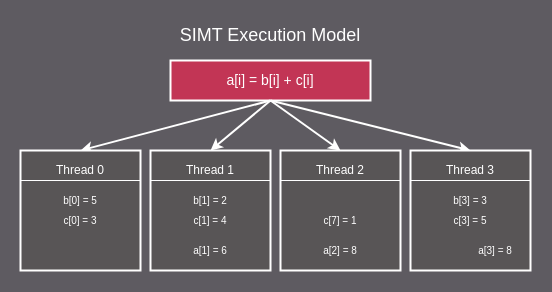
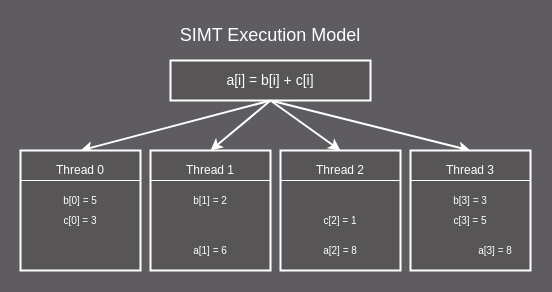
  <mxCell id="0" />
  <mxCell id="1" parent="0" />
  <mxCell id="2" value="SIMT Execution Model" style="text;html=1;strokeColor=none;fillColor=none;align=center;verticalAlign=middle;whiteSpace=wrap;rounded=0;fontSize=18;fontFamily=Arial;fontColor=#FFFFFF;" parent="1" vertex="1"><mxGeometry x="170" y="20" width="200" height="30" as="geometry" /></mxCell>
- <mxCell id="3" value="a[i] = b[i] + c[i]" style="rounded=0;whiteSpace=wrap;html=1;fillColor=#C23555;strokeColor=#FFFFFF;strokeWidth=2;fontFamily=Arial;fontSize=14;fontColor=#FFFFFF;" parent="1" vertex="1"><mxGeometry x="170" y="60" width="200" height="40" as="geometry" /></mxCell>
+ <mxCell id="3" value="a[i] = b[i] + c[i]" style="rounded=0;whiteSpace=wrap;html=1;fillColor=#585556;strokeColor=#FFFFFF;strokeWidth=2;fontFamily=Arial;fontSize=14;fontColor=#FFFFFF;" parent="1" vertex="1"><mxGeometry x="170" y="60" width="200" height="40" as="geometry" /></mxCell>
  <mxCell id="4" value="" style="endArrow=classic;html=1;strokeColor=#FFFFFF;strokeWidth=2;" parent="1" edge="1"><mxGeometry width="50" height="50" relative="1" as="geometry"><mxPoint x="270" y="100" as="sourcePoint" /><mxPoint x="80" y="150" as="targetPoint" /></mxGeometry></mxCell>
  <mxCell id="5" value="" style="endArrow=classic;html=1;strokeColor=#FFFFFF;strokeWidth=2;" parent="1" edge="1"><mxGeometry width="50" height="50" relative="1" as="geometry"><mxPoint x="270" y="100" as="sourcePoint" /><mxPoint x="210" y="150" as="targetPoint" /></mxGeometry></mxCell>
  <mxCell id="6" value="" style="endArrow=classic;html=1;strokeColor=#FFFFFF;strokeWidth=2;" parent="1" edge="1"><mxGeometry width="50" height="50" relative="1" as="geometry"><mxPoint x="270" y="100" as="sourcePoint" /><mxPoint x="340" y="150" as="targetPoint" /></mxGeometry></mxCell>
  <mxCell id="7" value="" style="endArrow=classic;html=1;strokeColor=#FFFFFF;strokeWidth=2;" parent="1" edge="1"><mxGeometry width="50" height="50" relative="1" as="geometry"><mxPoint x="270" y="100" as="sourcePoint" /><mxPoint x="470" y="150" as="targetPoint" /></mxGeometry></mxCell>
  <mxCell id="8" value="" style="rounded=0;whiteSpace=wrap;html=1;fillColor=#585556;strokeColor=#FFFFFF;strokeWidth=2;" parent="1" vertex="1"><mxGeometry x="20" y="150" width="120" height="120" as="geometry" /></mxCell>
  <mxCell id="9" value="Thread 0" style="text;html=1;strokeColor=none;fillColor=none;align=center;verticalAlign=middle;whiteSpace=wrap;rounded=0;fontSize=12;fontFamily=Arial;fontColor=#FFFFFF;" parent="1" vertex="1"><mxGeometry x="50" y="160" width="60" height="20" as="geometry" /></mxCell>
  <mxCell id="10" value="" style="endArrow=none;html=1;strokeColor=#FFFFFF;strokeWidth=1;" parent="1" edge="1"><mxGeometry width="50" height="50" relative="1" as="geometry"><mxPoint x="20" y="180" as="sourcePoint" /><mxPoint x="140" y="180" as="targetPoint" /></mxGeometry></mxCell>
  <mxCell id="11" value="b[0] = 5" style="text;html=1;strokeColor=none;fillColor=none;align=center;verticalAlign=middle;whiteSpace=wrap;rounded=0;fontSize=10;fontFamily=Arial;fontColor=#FFFFFF;" parent="1" vertex="1"><mxGeometry x="50" y="190" width="60" height="20" as="geometry" /></mxCell>
  <mxCell id="12" value="c[0] = 3" style="text;html=1;strokeColor=none;fillColor=none;align=center;verticalAlign=middle;whiteSpace=wrap;rounded=0;fontSize=10;fontFamily=Arial;fontColor=#FFFFFF;" parent="1" vertex="1"><mxGeometry x="50" y="210" width="60" height="20" as="geometry" /></mxCell>
  <mxCell id="13" value="" style="rounded=0;whiteSpace=wrap;html=1;fillColor=#585556;strokeColor=#FFFFFF;strokeWidth=2;" parent="1" vertex="1"><mxGeometry x="150" y="150" width="120" height="120" as="geometry" /></mxCell>
  <mxCell id="14" value="Thread 1" style="text;html=1;strokeColor=none;fillColor=none;align=center;verticalAlign=middle;whiteSpace=wrap;rounded=0;fontSize=12;fontFamily=Arial;fontColor=#FFFFFF;" parent="1" vertex="1"><mxGeometry x="180" y="160" width="60" height="20" as="geometry" /></mxCell>
  <mxCell id="15" value="" style="endArrow=none;html=1;strokeColor=#FFFFFF;strokeWidth=1;" parent="1" edge="1"><mxGeometry width="50" height="50" relative="1" as="geometry"><mxPoint x="150" y="180" as="sourcePoint" /><mxPoint x="270" y="180" as="targetPoint" /></mxGeometry></mxCell>
  <mxCell id="16" value="b[1] = 2" style="text;html=1;strokeColor=none;fillColor=none;align=center;verticalAlign=middle;whiteSpace=wrap;rounded=0;fontSize=10;fontFamily=Arial;fontColor=#FFFFFF;" parent="1" vertex="1"><mxGeometry x="180" y="190" width="60" height="20" as="geometry" /></mxCell>
- <mxCell id="17" value="c[1] = 4" style="text;html=1;strokeColor=none;fillColor=none;align=center;verticalAlign=middle;whiteSpace=wrap;rounded=0;fontSize=10;fontFamily=Arial;fontColor=#FFFFFF;" parent="1" vertex="1"><mxGeometry x="180" y="210" width="60" height="20" as="geometry" /></mxCell>
  <mxCell id="18" value="a[1] = 6" style="text;html=1;strokeColor=none;fillColor=none;align=center;verticalAlign=middle;whiteSpace=wrap;rounded=0;fontSize=10;fontFamily=Arial;fontColor=#FFFFFF;" parent="1" vertex="1"><mxGeometry x="180" y="240" width="60" height="20" as="geometry" /></mxCell>
  <mxCell id="19" value="" style="rounded=0;whiteSpace=wrap;html=1;fillColor=#585556;strokeColor=#FFFFFF;strokeWidth=2;" parent="1" vertex="1"><mxGeometry x="280" y="150" width="120" height="120" as="geometry" /></mxCell>
  <mxCell id="20" value="Thread 2" style="text;html=1;strokeColor=none;fillColor=none;align=center;verticalAlign=middle;whiteSpace=wrap;rounded=0;fontSize=12;fontFamily=Arial;fontColor=#FFFFFF;" parent="1" vertex="1"><mxGeometry x="310" y="160" width="60" height="20" as="geometry" /></mxCell>
  <mxCell id="21" value="" style="endArrow=none;html=1;strokeColor=#FFFFFF;strokeWidth=1;" parent="1" edge="1"><mxGeometry width="50" height="50" relative="1" as="geometry"><mxPoint x="280" y="180" as="sourcePoint" /><mxPoint x="400" y="180" as="targetPoint" /></mxGeometry></mxCell>
- <mxCell id="22" value="c[7] = 1" style="text;html=1;strokeColor=none;fillColor=none;align=center;verticalAlign=middle;whiteSpace=wrap;rounded=0;fontSize=10;fontFamily=Arial;fontColor=#FFFFFF;" parent="1" vertex="1"><mxGeometry x="310" y="210" width="60" height="20" as="geometry" /></mxCell>
+ <mxCell id="22" value="c[2] = 1" style="text;html=1;strokeColor=none;fillColor=none;align=center;verticalAlign=middle;whiteSpace=wrap;rounded=0;fontSize=10;fontFamily=Arial;fontColor=#FFFFFF;" parent="1" vertex="1"><mxGeometry x="310" y="210" width="60" height="20" as="geometry" /></mxCell>
  <mxCell id="23" value="a[2] = 8" style="text;html=1;strokeColor=none;fillColor=none;align=center;verticalAlign=middle;whiteSpace=wrap;rounded=0;fontSize=10;fontFamily=Arial;fontColor=#FFFFFF;" parent="1" vertex="1"><mxGeometry x="310" y="240" width="60" height="20" as="geometry" /></mxCell>
  <mxCell id="24" value="" style="rounded=0;whiteSpace=wrap;html=1;fillColor=#585556;strokeColor=#FFFFFF;strokeWidth=2;" parent="1" vertex="1"><mxGeometry x="410" y="150" width="120" height="120" as="geometry" /></mxCell>
  <mxCell id="25" value="Thread 3" style="text;html=1;strokeColor=none;fillColor=none;align=center;verticalAlign=middle;whiteSpace=wrap;rounded=0;fontSize=12;fontFamily=Arial;fontColor=#FFFFFF;" parent="1" vertex="1"><mxGeometry x="440" y="160" width="60" height="20" as="geometry" /></mxCell>
  <mxCell id="26" value="" style="endArrow=none;html=1;strokeColor=#FFFFFF;strokeWidth=1;" parent="1" edge="1"><mxGeometry width="50" height="50" relative="1" as="geometry"><mxPoint x="410" y="180" as="sourcePoint" /><mxPoint x="530" y="180" as="targetPoint" /></mxGeometry></mxCell>
  <mxCell id="27" value="b[3] = 3" style="text;html=1;strokeColor=none;fillColor=none;align=center;verticalAlign=middle;whiteSpace=wrap;rounded=0;fontSize=10;fontFamily=Arial;fontColor=#FFFFFF;" parent="1" vertex="1"><mxGeometry x="440" y="190" width="60" height="20" as="geometry" /></mxCell>
  <mxCell id="28" value="c[3] = 5" style="text;html=1;strokeColor=none;fillColor=none;align=center;verticalAlign=middle;whiteSpace=wrap;rounded=0;fontSize=10;fontFamily=Arial;fontColor=#FFFFFF;" parent="1" vertex="1"><mxGeometry x="440" y="210" width="60" height="20" as="geometry" /></mxCell>
  <mxCell id="29" value="a[3] = 8" style="text;html=1;strokeColor=none;fillColor=none;align=center;verticalAlign=middle;whiteSpace=wrap;rounded=0;fontSize=10;fontFamily=Arial;fontColor=#FFFFFF;" parent="1" vertex="1"><mxGeometry x="465" y="240" width="60" height="20" as="geometry" /></mxCell>
